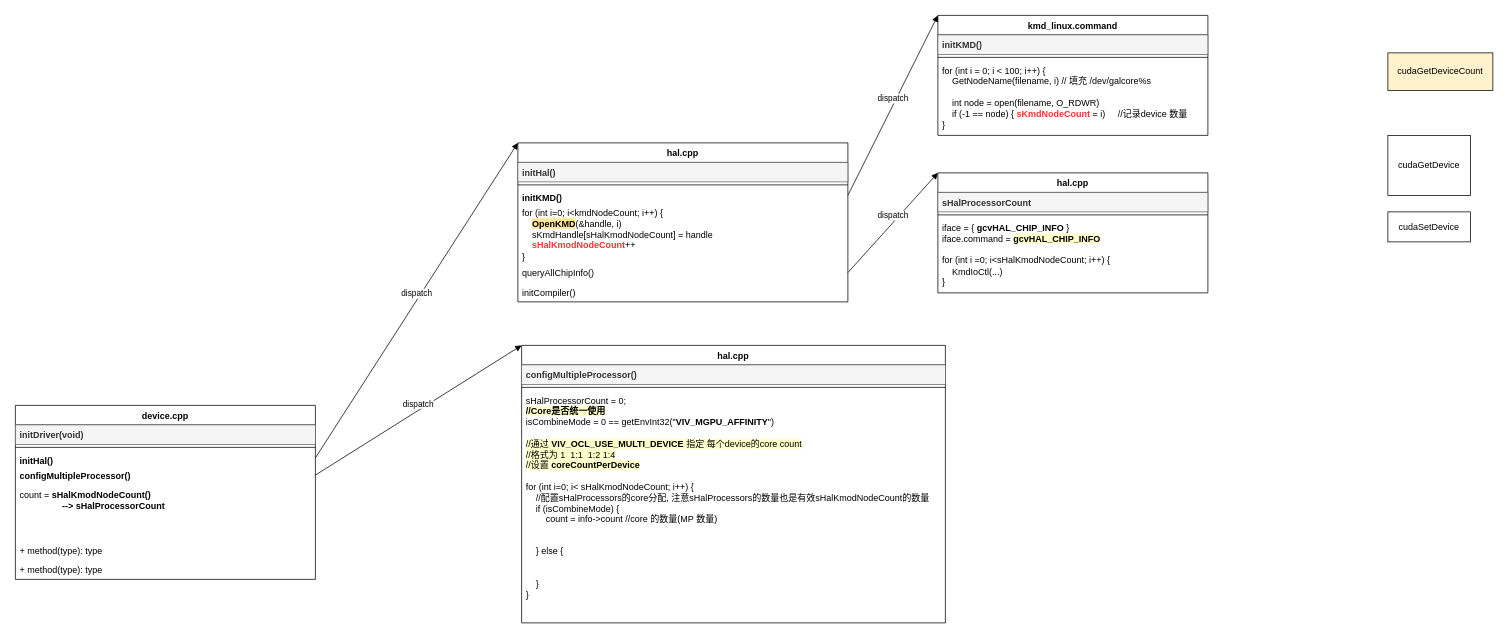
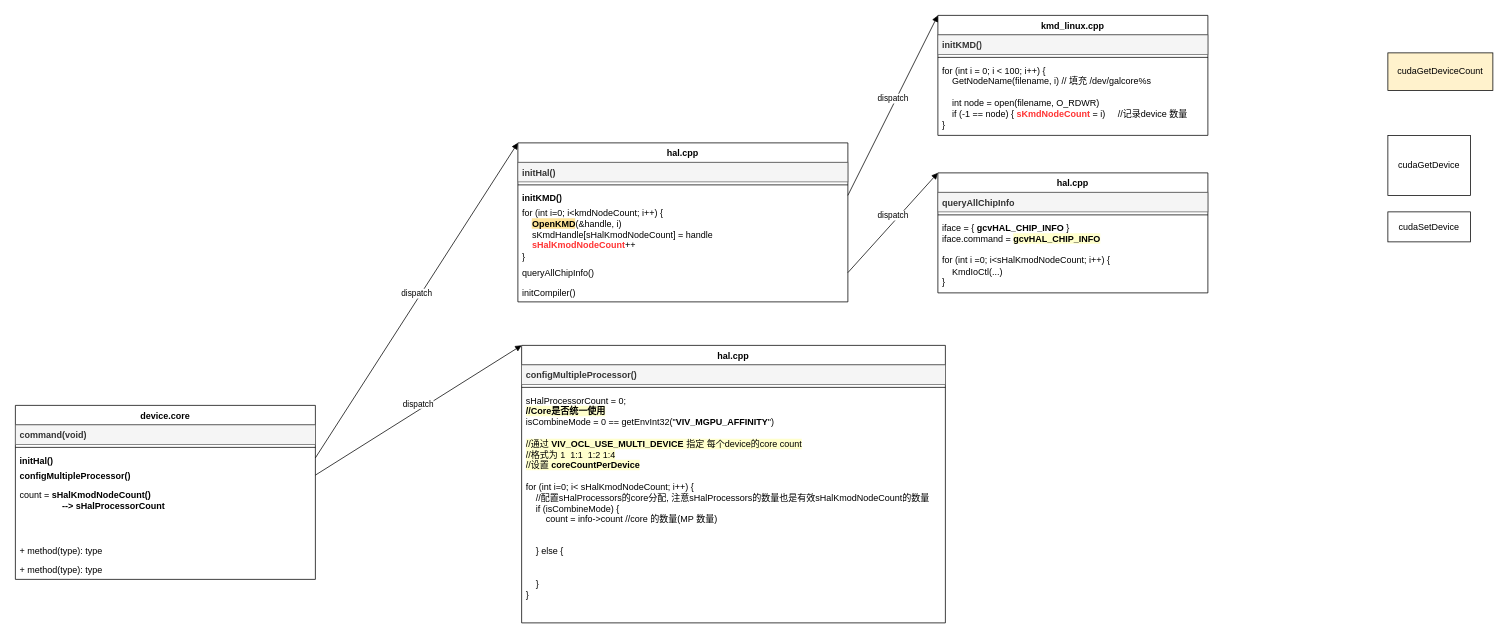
  <mxCell id="0" />
  <mxCell id="1" parent="0" />
  <mxCell id="2" value="hal.cpp" style="swimlane;fontStyle=1;align=center;verticalAlign=top;childLayout=stackLayout;horizontal=1;startSize=26;horizontalStack=0;resizeParent=1;resizeParentMax=0;resizeLast=0;collapsible=1;marginBottom=0;whiteSpace=wrap;html=1;" vertex="1" parent="1"><mxGeometry x="690" y="190" width="440" height="212" as="geometry" /></mxCell>
  <mxCell id="3" value="&lt;b&gt;initHal()&lt;/b&gt;" style="text;strokeColor=#666666;fillColor=#f5f5f5;align=left;verticalAlign=top;spacingLeft=4;spacingRight=4;overflow=hidden;rotatable=0;points=[[0,0.5],[1,0.5]];portConstraint=eastwest;whiteSpace=wrap;html=1;fontColor=#333333;" vertex="1" parent="2"><mxGeometry y="26" width="440" height="26" as="geometry" /></mxCell>
  <mxCell id="4" value="" style="line;strokeWidth=1;fillColor=none;align=left;verticalAlign=middle;spacingTop=-1;spacingLeft=3;spacingRight=3;rotatable=0;labelPosition=right;points=[];portConstraint=eastwest;strokeColor=inherit;" vertex="1" parent="2"><mxGeometry y="52" width="440" height="8" as="geometry" /></mxCell>
  <mxCell id="5" value="&lt;div&gt;&lt;b&gt;initKMD()&lt;/b&gt;&lt;/div&gt;" style="text;strokeColor=none;fillColor=none;align=left;verticalAlign=top;spacingLeft=4;spacingRight=4;overflow=hidden;rotatable=0;points=[[0,0.5],[1,0.5]];portConstraint=eastwest;whiteSpace=wrap;html=1;" vertex="1" parent="2"><mxGeometry y="60" width="440" height="20" as="geometry" /></mxCell>
  <mxCell id="6" value="for (int i=0; i&amp;lt;kmdNodeCount; i++) {&lt;div&gt;&amp;nbsp; &amp;nbsp; &lt;b style=&quot;background-color: rgb(255, 229, 153);&quot;&gt;OpenKMD&lt;/b&gt;(&amp;amp;handle, i)&lt;/div&gt;&lt;div&gt;&amp;nbsp; &amp;nbsp; sKmdHandle[sHalKmodNodeCount] = handle&lt;/div&gt;&lt;div&gt;&amp;nbsp; &amp;nbsp; &lt;font color=&quot;#ff3333&quot;&gt;&lt;b&gt;sHalKmodNodeCount&lt;/b&gt;&lt;/font&gt;++&lt;/div&gt;&lt;div&gt;}&lt;/div&gt;" style="text;strokeColor=none;fillColor=none;align=left;verticalAlign=top;spacingLeft=4;spacingRight=4;overflow=hidden;rotatable=0;points=[[0,0.5],[1,0.5]];portConstraint=eastwest;whiteSpace=wrap;html=1;" vertex="1" parent="2"><mxGeometry y="80" width="440" height="80" as="geometry" /></mxCell>
  <mxCell id="7" value="queryAllChipInfo()" style="text;strokeColor=none;fillColor=none;align=left;verticalAlign=top;spacingLeft=4;spacingRight=4;overflow=hidden;rotatable=0;points=[[0,0.5],[1,0.5]];portConstraint=eastwest;whiteSpace=wrap;html=1;" vertex="1" parent="2"><mxGeometry y="160" width="440" height="26" as="geometry" /></mxCell>
  <mxCell id="8" value="initCompiler()" style="text;strokeColor=none;fillColor=none;align=left;verticalAlign=top;spacingLeft=4;spacingRight=4;overflow=hidden;rotatable=0;points=[[0,0.5],[1,0.5]];portConstraint=eastwest;whiteSpace=wrap;html=1;" vertex="1" parent="2"><mxGeometry y="186" width="440" height="26" as="geometry" /></mxCell>
  <mxCell id="9" value="cudaGetDevice" style="html=1;whiteSpace=wrap;" vertex="1" parent="1"><mxGeometry x="1850" y="180" width="110" height="80" as="geometry" /></mxCell>
  <mxCell id="10" value="cudaSetDevice" style="html=1;whiteSpace=wrap;" vertex="1" parent="1"><mxGeometry x="1850" y="282" width="110" height="40" as="geometry" /></mxCell>
  <mxCell id="11" value="cudaGetDeviceCount" style="html=1;whiteSpace=wrap;fillColor=#fff2cc;" vertex="1" parent="1"><mxGeometry x="1850" y="70" width="140" height="50" as="geometry" /></mxCell>
- <mxCell id="12" value="kmd_linux.command" style="swimlane;fontStyle=1;align=center;verticalAlign=top;childLayout=stackLayout;horizontal=1;startSize=26;horizontalStack=0;resizeParent=1;resizeParentMax=0;resizeLast=0;collapsible=1;marginBottom=0;whiteSpace=wrap;html=1;" vertex="1" parent="1"><mxGeometry x="1250" y="20" width="360" height="160" as="geometry" /></mxCell>
+ <mxCell id="12" value="kmd_linux.cpp" style="swimlane;fontStyle=1;align=center;verticalAlign=top;childLayout=stackLayout;horizontal=1;startSize=26;horizontalStack=0;resizeParent=1;resizeParentMax=0;resizeLast=0;collapsible=1;marginBottom=0;whiteSpace=wrap;html=1;" vertex="1" parent="1"><mxGeometry x="1250" y="20" width="360" height="160" as="geometry" /></mxCell>
  <mxCell id="13" value="&lt;b&gt;initKMD()&lt;/b&gt;" style="text;strokeColor=#666666;fillColor=#f5f5f5;align=left;verticalAlign=top;spacingLeft=4;spacingRight=4;overflow=hidden;rotatable=0;points=[[0,0.5],[1,0.5]];portConstraint=eastwest;whiteSpace=wrap;html=1;fontColor=#333333;" vertex="1" parent="12"><mxGeometry y="26" width="360" height="26" as="geometry" /></mxCell>
  <mxCell id="14" value="" style="line;strokeWidth=1;fillColor=none;align=left;verticalAlign=middle;spacingTop=-1;spacingLeft=3;spacingRight=3;rotatable=0;labelPosition=right;points=[];portConstraint=eastwest;strokeColor=inherit;" vertex="1" parent="12"><mxGeometry y="52" width="360" height="8" as="geometry" /></mxCell>
  <mxCell id="15" value="for (int i = 0; i &amp;lt; 100; i++) {&lt;div&gt;&amp;nbsp; &amp;nbsp; GetNodeName(filename, i) // 填充 /dev/galcore%s&lt;/div&gt;&lt;div&gt;&lt;br&gt;&lt;/div&gt;&lt;div&gt;&amp;nbsp; &amp;nbsp; int node = open(filename, O_RDWR)&lt;/div&gt;&lt;div&gt;&amp;nbsp; &amp;nbsp; if (-1 == node) { &lt;font color=&quot;#ff3333&quot;&gt;&lt;b&gt;sKmdNodeCount &lt;/b&gt;&lt;/font&gt;= i)&amp;nbsp; &amp;nbsp; &amp;nbsp;//记录device 数量&lt;/div&gt;&lt;div&gt;}&lt;/div&gt;&lt;div&gt;&lt;br&gt;&lt;/div&gt;&lt;div&gt;&lt;br&gt;&lt;/div&gt;" style="text;strokeColor=none;fillColor=none;align=left;verticalAlign=top;spacingLeft=4;spacingRight=4;overflow=hidden;rotatable=0;points=[[0,0.5],[1,0.5]];portConstraint=eastwest;whiteSpace=wrap;html=1;" vertex="1" parent="12"><mxGeometry y="60" width="360" height="100" as="geometry" /></mxCell>
  <mxCell id="16" value="dispatch" style="html=1;verticalAlign=bottom;endArrow=block;curved=0;rounded=0;exitX=1;exitY=0.5;exitDx=0;exitDy=0;entryX=0;entryY=0;entryDx=0;entryDy=0;" edge="1" parent="1" source="5" target="12"><mxGeometry width="80" relative="1" as="geometry"><mxPoint x="1190" y="390" as="sourcePoint" /><mxPoint x="1270" y="390" as="targetPoint" /></mxGeometry></mxCell>
  <mxCell id="17" value="hal.cpp" style="swimlane;fontStyle=1;align=center;verticalAlign=top;childLayout=stackLayout;horizontal=1;startSize=26;horizontalStack=0;resizeParent=1;resizeParentMax=0;resizeLast=0;collapsible=1;marginBottom=0;whiteSpace=wrap;html=1;" vertex="1" parent="1"><mxGeometry x="1250" y="230" width="360" height="160" as="geometry" /></mxCell>
- <mxCell id="18" value="&lt;b&gt;sHalProcessorCount&lt;/b&gt;" style="text;strokeColor=#666666;fillColor=#f5f5f5;align=left;verticalAlign=top;spacingLeft=4;spacingRight=4;overflow=hidden;rotatable=0;points=[[0,0.5],[1,0.5]];portConstraint=eastwest;whiteSpace=wrap;html=1;fontColor=#333333;" vertex="1" parent="17"><mxGeometry y="26" width="360" height="26" as="geometry" /></mxCell>
+ <mxCell id="18" value="&lt;b&gt;queryAllChipInfo&lt;/b&gt;" style="text;strokeColor=#666666;fillColor=#f5f5f5;align=left;verticalAlign=top;spacingLeft=4;spacingRight=4;overflow=hidden;rotatable=0;points=[[0,0.5],[1,0.5]];portConstraint=eastwest;whiteSpace=wrap;html=1;fontColor=#333333;" vertex="1" parent="17"><mxGeometry y="26" width="360" height="26" as="geometry" /></mxCell>
  <mxCell id="19" value="" style="line;strokeWidth=1;fillColor=none;align=left;verticalAlign=middle;spacingTop=-1;spacingLeft=3;spacingRight=3;rotatable=0;labelPosition=right;points=[];portConstraint=eastwest;strokeColor=inherit;" vertex="1" parent="17"><mxGeometry y="52" width="360" height="8" as="geometry" /></mxCell>
  <mxCell id="20" value="iface = { &lt;b&gt;gcvHAL_CHIP_INFO&lt;/b&gt; }&lt;div&gt;iface.command = &lt;b style=&quot;background-color: rgb(255, 255, 204);&quot;&gt;gcvHAL_CHIP_INFO&lt;/b&gt;&lt;/div&gt;&lt;div&gt;&lt;br&gt;&lt;/div&gt;&lt;div&gt;for (int i =0; i&amp;lt;sHalKmodNodeCount; i++) {&lt;/div&gt;&lt;div&gt;&amp;nbsp; &amp;nbsp; KmdIoCtl(...)&lt;/div&gt;&lt;div&gt;}&lt;/div&gt;" style="text;strokeColor=none;fillColor=none;align=left;verticalAlign=top;spacingLeft=4;spacingRight=4;overflow=hidden;rotatable=0;points=[[0,0.5],[1,0.5]];portConstraint=eastwest;whiteSpace=wrap;html=1;" vertex="1" parent="17"><mxGeometry y="60" width="360" height="100" as="geometry" /></mxCell>
  <mxCell id="21" value="dispatch" style="html=1;verticalAlign=bottom;endArrow=block;curved=0;rounded=0;exitX=1;exitY=0.5;exitDx=0;exitDy=0;entryX=0;entryY=0;entryDx=0;entryDy=0;" edge="1" parent="1" source="7" target="17"><mxGeometry width="80" relative="1" as="geometry"><mxPoint x="1140" y="270" as="sourcePoint" /><mxPoint x="1260" y="30" as="targetPoint" /></mxGeometry></mxCell>
- <mxCell id="22" value="device.cpp" style="swimlane;fontStyle=1;align=center;verticalAlign=top;childLayout=stackLayout;horizontal=1;startSize=26;horizontalStack=0;resizeParent=1;resizeParentMax=0;resizeLast=0;collapsible=1;marginBottom=0;whiteSpace=wrap;html=1;" vertex="1" parent="1"><mxGeometry x="20" y="540" width="400" height="232" as="geometry" /></mxCell>
- <mxCell id="23" value="&lt;b&gt;initDriver(void)&lt;/b&gt;" style="text;strokeColor=#666666;fillColor=#f5f5f5;align=left;verticalAlign=top;spacingLeft=4;spacingRight=4;overflow=hidden;rotatable=0;points=[[0,0.5],[1,0.5]];portConstraint=eastwest;whiteSpace=wrap;html=1;fontColor=#333333;" vertex="1" parent="22"><mxGeometry y="26" width="400" height="26" as="geometry" /></mxCell>
+ <mxCell id="22" value="device.core" style="swimlane;fontStyle=1;align=center;verticalAlign=top;childLayout=stackLayout;horizontal=1;startSize=26;horizontalStack=0;resizeParent=1;resizeParentMax=0;resizeLast=0;collapsible=1;marginBottom=0;whiteSpace=wrap;html=1;" vertex="1" parent="1"><mxGeometry x="20" y="540" width="400" height="232" as="geometry" /></mxCell>
+ <mxCell id="23" value="&lt;b&gt;command(void)&lt;/b&gt;" style="text;strokeColor=#666666;fillColor=#f5f5f5;align=left;verticalAlign=top;spacingLeft=4;spacingRight=4;overflow=hidden;rotatable=0;points=[[0,0.5],[1,0.5]];portConstraint=eastwest;whiteSpace=wrap;html=1;fontColor=#333333;" vertex="1" parent="22"><mxGeometry y="26" width="400" height="26" as="geometry" /></mxCell>
  <mxCell id="24" value="" style="line;strokeWidth=1;fillColor=none;align=left;verticalAlign=middle;spacingTop=-1;spacingLeft=3;spacingRight=3;rotatable=0;labelPosition=right;points=[];portConstraint=eastwest;strokeColor=inherit;" vertex="1" parent="22"><mxGeometry y="52" width="400" height="8" as="geometry" /></mxCell>
  <mxCell id="25" value="&lt;b&gt;initHal()&lt;/b&gt;" style="text;strokeColor=none;fillColor=none;align=left;verticalAlign=top;spacingLeft=4;spacingRight=4;overflow=hidden;rotatable=0;points=[[0,0.5],[1,0.5]];portConstraint=eastwest;whiteSpace=wrap;html=1;" vertex="1" parent="22"><mxGeometry y="60" width="400" height="20" as="geometry" /></mxCell>
  <mxCell id="26" value="&lt;b&gt;configMultipleProcessor()&lt;/b&gt;" style="text;strokeColor=none;fillColor=none;align=left;verticalAlign=top;spacingLeft=4;spacingRight=4;overflow=hidden;rotatable=0;points=[[0,0.5],[1,0.5]];portConstraint=eastwest;whiteSpace=wrap;html=1;" vertex="1" parent="22"><mxGeometry y="80" width="400" height="26" as="geometry" /></mxCell>
  <mxCell id="27" value="count = &lt;b&gt;sHalKmodNodeCount()&lt;/b&gt;&lt;div&gt;&lt;b&gt;&amp;nbsp; &amp;nbsp; &amp;nbsp; &amp;nbsp; &amp;nbsp; &amp;nbsp; &amp;nbsp; &amp;nbsp; &amp;nbsp;--&amp;gt; sHalProcessorCount&lt;/b&gt;&lt;/div&gt;" style="text;strokeColor=none;fillColor=none;align=left;verticalAlign=top;spacingLeft=4;spacingRight=4;overflow=hidden;rotatable=0;points=[[0,0.5],[1,0.5]];portConstraint=eastwest;whiteSpace=wrap;html=1;" vertex="1" parent="22"><mxGeometry y="106" width="400" height="74" as="geometry" /></mxCell>
  <mxCell id="28" value="+ method(type): type" style="text;strokeColor=none;fillColor=none;align=left;verticalAlign=top;spacingLeft=4;spacingRight=4;overflow=hidden;rotatable=0;points=[[0,0.5],[1,0.5]];portConstraint=eastwest;whiteSpace=wrap;html=1;" vertex="1" parent="22"><mxGeometry y="180" width="400" height="26" as="geometry" /></mxCell>
  <mxCell id="29" value="+ method(type): type" style="text;strokeColor=none;fillColor=none;align=left;verticalAlign=top;spacingLeft=4;spacingRight=4;overflow=hidden;rotatable=0;points=[[0,0.5],[1,0.5]];portConstraint=eastwest;whiteSpace=wrap;html=1;" vertex="1" parent="22"><mxGeometry y="206" width="400" height="26" as="geometry" /></mxCell>
  <mxCell id="30" value="dispatch" style="html=1;verticalAlign=bottom;endArrow=block;curved=0;rounded=0;exitX=1;exitY=0.5;exitDx=0;exitDy=0;entryX=0;entryY=0;entryDx=0;entryDy=0;" edge="1" parent="1" source="25" target="2"><mxGeometry width="80" relative="1" as="geometry"><mxPoint x="1140" y="373" as="sourcePoint" /><mxPoint x="1260" y="240" as="targetPoint" /></mxGeometry></mxCell>
  <mxCell id="31" value="hal.cpp" style="swimlane;fontStyle=1;align=center;verticalAlign=top;childLayout=stackLayout;horizontal=1;startSize=26;horizontalStack=0;resizeParent=1;resizeParentMax=0;resizeLast=0;collapsible=1;marginBottom=0;whiteSpace=wrap;html=1;" vertex="1" parent="1"><mxGeometry x="695" y="460" width="565" height="370" as="geometry" /></mxCell>
  <mxCell id="32" value="&lt;b&gt;configMultipleProcessor()&lt;/b&gt;" style="text;strokeColor=#666666;fillColor=#f5f5f5;align=left;verticalAlign=top;spacingLeft=4;spacingRight=4;overflow=hidden;rotatable=0;points=[[0,0.5],[1,0.5]];portConstraint=eastwest;whiteSpace=wrap;html=1;fontColor=#333333;" vertex="1" parent="31"><mxGeometry y="26" width="565" height="26" as="geometry" /></mxCell>
  <mxCell id="33" value="" style="line;strokeWidth=1;fillColor=none;align=left;verticalAlign=middle;spacingTop=-1;spacingLeft=3;spacingRight=3;rotatable=0;labelPosition=right;points=[];portConstraint=eastwest;strokeColor=inherit;" vertex="1" parent="31"><mxGeometry y="52" width="565" height="8" as="geometry" /></mxCell>
  <mxCell id="34" value="sHalProcessorCount = 0;&lt;div&gt;&lt;b style=&quot;background-color: rgb(255, 255, 204);&quot;&gt;//Core是否统一使用&lt;/b&gt;&lt;/div&gt;&lt;div&gt;isCombineMode = 0 == getEnvInt32(&quot;&lt;b&gt;VIV_MGPU_AFFINITY&lt;/b&gt;&quot;)&lt;/div&gt;&lt;div&gt;&lt;br&gt;&lt;/div&gt;&lt;div&gt;&lt;span style=&quot;background-color: rgb(255, 255, 204);&quot;&gt;//通过 &lt;b&gt;VIV_OCL_USE_MULTI_DEVICE &lt;/b&gt;指定 每个device的core count&lt;/span&gt;&lt;/div&gt;&lt;div&gt;&lt;span style=&quot;background-color: rgb(255, 255, 204);&quot;&gt;//格式为 1&amp;nbsp; 1:1&amp;nbsp; 1:2 1:4&lt;/span&gt;&lt;/div&gt;&lt;div&gt;&lt;span style=&quot;background-color: rgb(255, 255, 204);&quot;&gt;//设置 &lt;b&gt;coreCountPerDevice&lt;/b&gt;&lt;/span&gt;&lt;/div&gt;&lt;div&gt;&lt;br&gt;&lt;/div&gt;&lt;div&gt;for (int i=0; i&amp;lt; sHalKmodNodeCount; i++) {&lt;/div&gt;&lt;div&gt;&amp;nbsp; &amp;nbsp; //配置sHalProcessors的core分配, 注意sHalProcessors的数量也是有效sHalKmodNodeCount的数量&lt;/div&gt;&lt;div&gt;&amp;nbsp; &amp;nbsp; if (isCombineMode) {&lt;/div&gt;&lt;div&gt;&amp;nbsp; &amp;nbsp; &amp;nbsp; &amp;nbsp; count = info-&amp;gt;count //core 的数量(MP 数量)&lt;/div&gt;&lt;div&gt;&amp;nbsp; &amp;nbsp; &amp;nbsp; &amp;nbsp;&amp;nbsp;&lt;/div&gt;&lt;div&gt;&lt;br&gt;&lt;/div&gt;&lt;div&gt;&amp;nbsp; &amp;nbsp; } else {&lt;/div&gt;&lt;div&gt;&lt;br&gt;&lt;/div&gt;&lt;div&gt;&lt;br&gt;&lt;/div&gt;&lt;div&gt;&amp;nbsp; &amp;nbsp; }&lt;/div&gt;&lt;div&gt;}&lt;/div&gt;&lt;div&gt;&lt;br&gt;&lt;/div&gt;&lt;div&gt;&lt;br&gt;&lt;div&gt;&lt;br&gt;&lt;/div&gt;&lt;div&gt;&lt;br&gt;&lt;/div&gt;&lt;/div&gt;" style="text;strokeColor=none;fillColor=none;align=left;verticalAlign=top;spacingLeft=4;spacingRight=4;overflow=hidden;rotatable=0;points=[[0,0.5],[1,0.5]];portConstraint=eastwest;whiteSpace=wrap;html=1;" vertex="1" parent="31"><mxGeometry y="60" width="565" height="310" as="geometry" /></mxCell>
  <mxCell id="35" value="dispatch" style="html=1;verticalAlign=bottom;endArrow=block;curved=0;rounded=0;entryX=0;entryY=0;entryDx=0;entryDy=0;exitX=1;exitY=0.5;exitDx=0;exitDy=0;" edge="1" parent="1" source="26" target="31"><mxGeometry width="80" relative="1" as="geometry"><mxPoint x="560" y="550" as="sourcePoint" /><mxPoint x="700" y="200" as="targetPoint" /></mxGeometry></mxCell>
